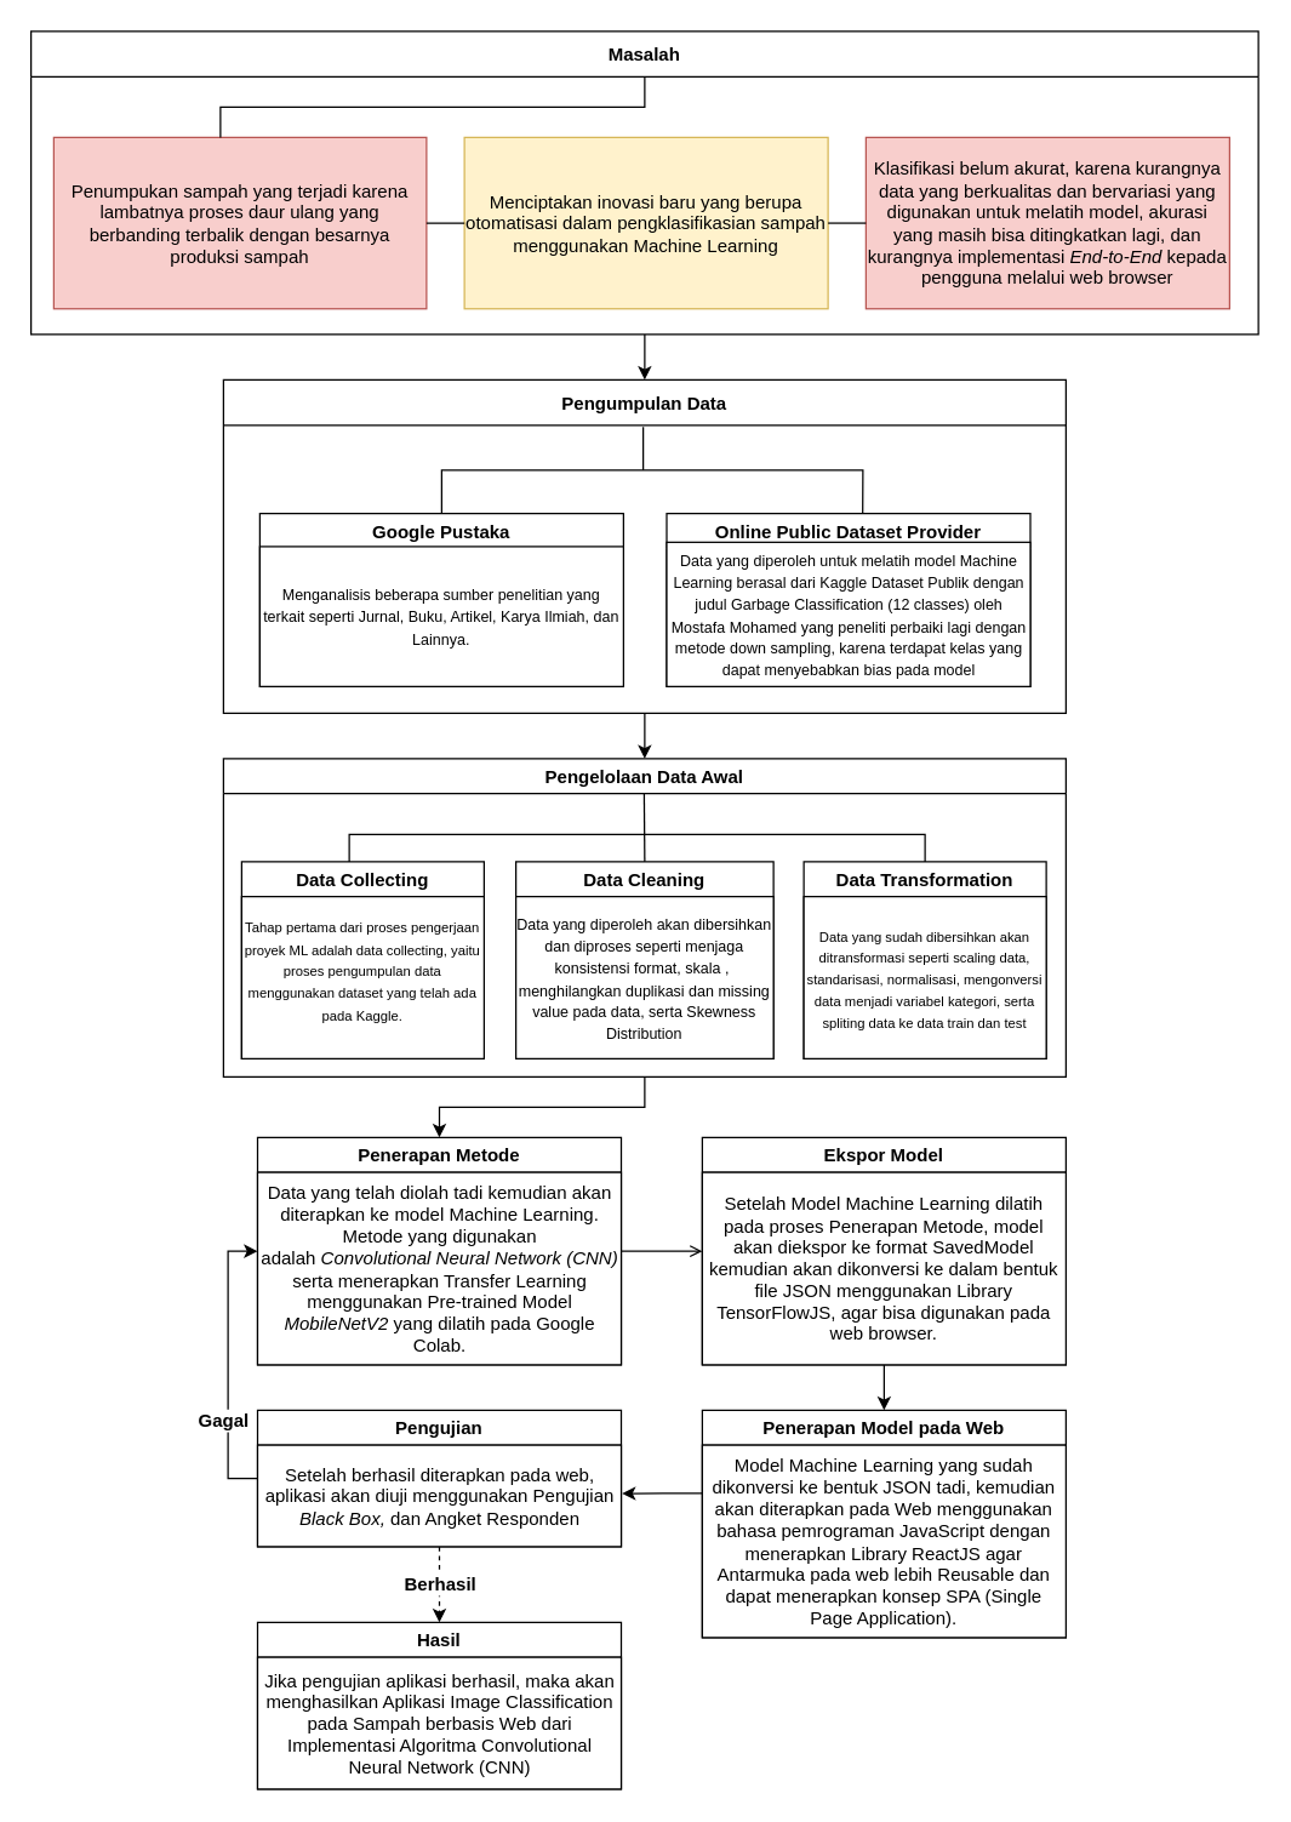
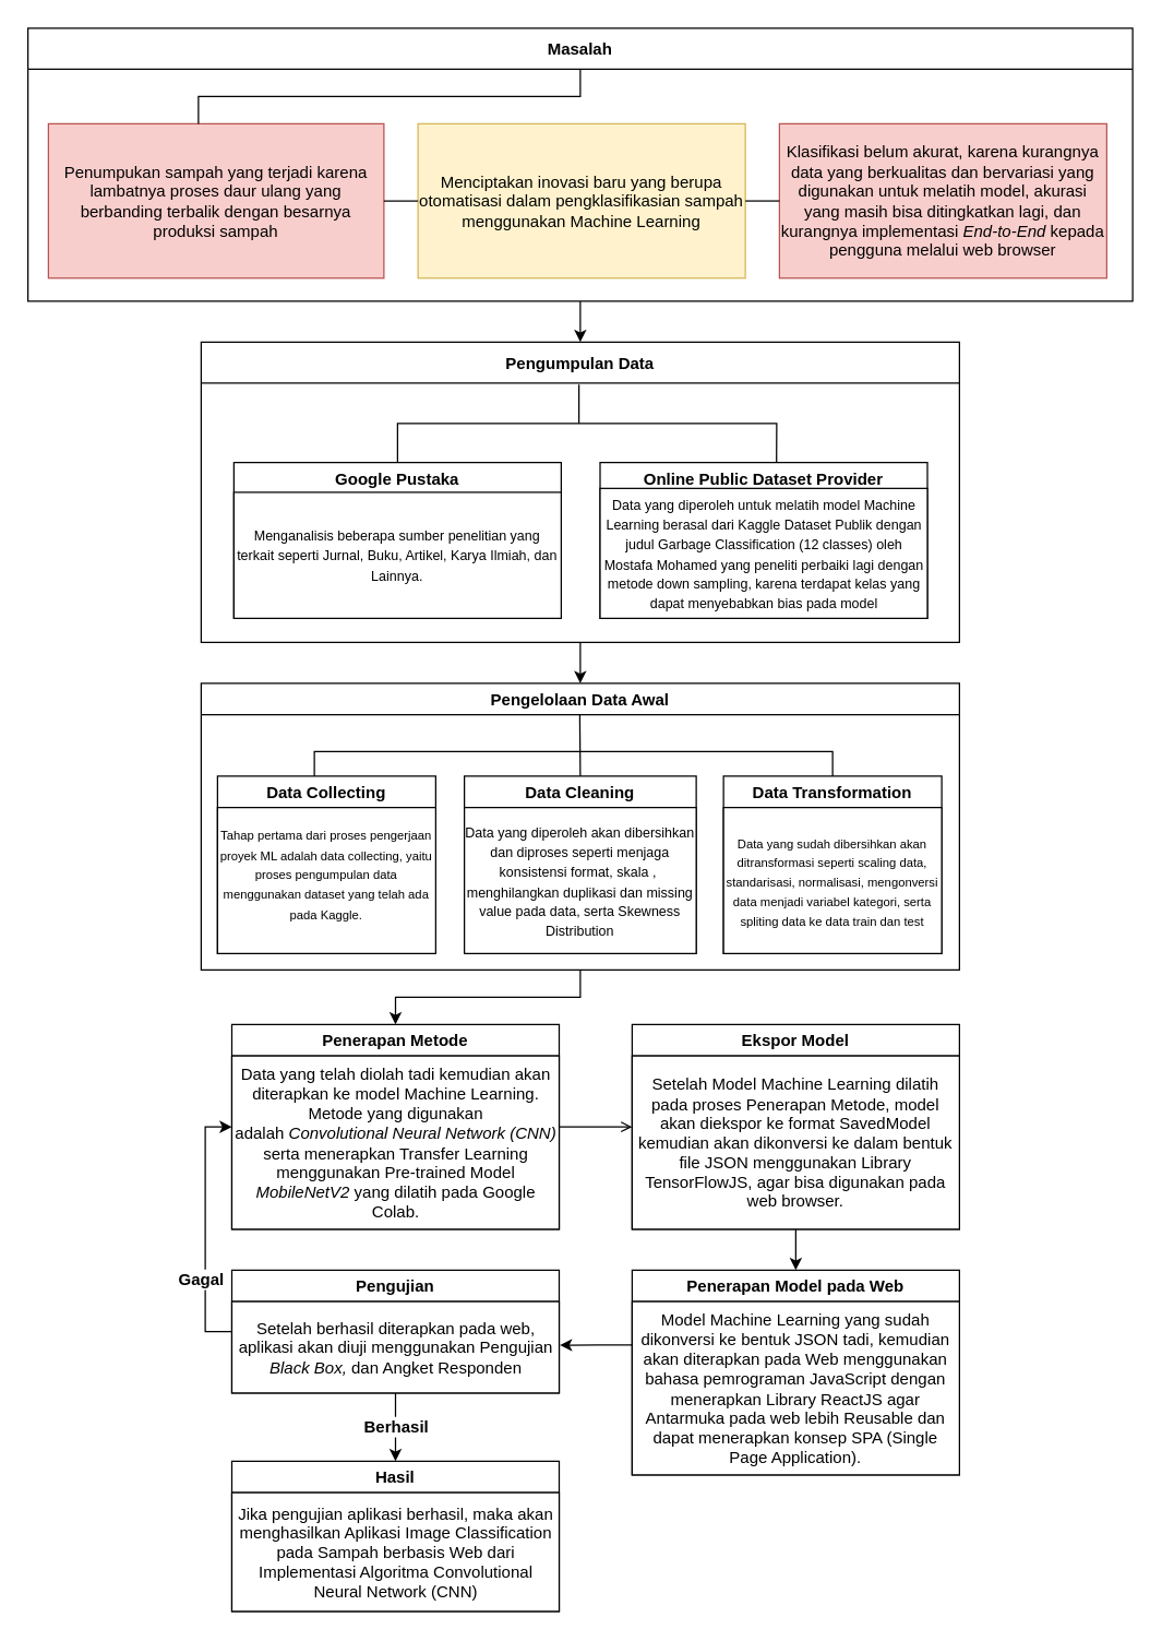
  <mxCell id="0" />
  <mxCell id="1" parent="0" />
  <mxCell id="2" style="edgeStyle=orthogonalEdgeStyle;rounded=0;orthogonalLoop=1;jettySize=auto;html=1;exitX=0.5;exitY=1;exitDx=0;exitDy=0;entryX=0.5;entryY=0;entryDx=0;entryDy=0;fontFamily=Helvetica;fontSize=12;" parent="1" source="3" target="11" edge="1"><mxGeometry relative="1" as="geometry" /></mxCell>
  <mxCell id="3" value="Masalah" style="swimlane;fontSize=12;startSize=30;" parent="1" vertex="1"><mxGeometry x="20" y="20" width="810" height="200" as="geometry" /></mxCell>
  <mxCell id="4" value="&lt;span&gt;Klasifikasi belum akurat, karena kurangnya data yang berkualitas dan bervariasi yang digunakan untuk melatih model, akurasi yang masih bisa ditingkatkan lagi, dan kurangnya implementasi &lt;i&gt;End-to-End&lt;/i&gt; kepada pengguna melalui web browser&lt;/span&gt;" style="rounded=0;whiteSpace=wrap;html=1;fillColor=#f8cecc;strokeColor=#b85450;" parent="3" vertex="1"><mxGeometry x="551" y="70" width="240" height="113.11" as="geometry" /></mxCell>
  <mxCell id="5" value="&lt;span&gt;Penumpukan sampah yang terjadi karena lambatnya proses daur ulang yang berbanding terbalik dengan besarnya produksi sampah&lt;/span&gt;" style="rounded=0;whiteSpace=wrap;html=1;fillColor=#f8cecc;strokeColor=#b85450;" parent="3" vertex="1"><mxGeometry x="15" y="70" width="246" height="113.11" as="geometry" /></mxCell>
  <mxCell id="6" value="&lt;span&gt;Menciptakan inovasi baru yang berupa otomatisasi dalam pengklasifikasian sampah menggunakan&amp;nbsp;Machine Learning&lt;/span&gt;" style="rounded=0;whiteSpace=wrap;html=1;fillColor=#fff2cc;strokeColor=#d6b656;" parent="3" vertex="1"><mxGeometry x="286" y="70" width="240" height="113.11" as="geometry" /></mxCell>
  <mxCell id="7" value="" style="endArrow=none;html=1;rounded=0;fontFamily=Helvetica;fontSize=12;exitX=1;exitY=0.5;exitDx=0;exitDy=0;entryX=0;entryY=0.5;entryDx=0;entryDy=0;" parent="3" source="5" target="6" edge="1"><mxGeometry width="50" height="50" relative="1" as="geometry"><mxPoint x="300" y="200" as="sourcePoint" /><mxPoint x="350" y="150" as="targetPoint" /></mxGeometry></mxCell>
  <mxCell id="8" value="" style="endArrow=none;html=1;rounded=0;fontFamily=Helvetica;fontSize=12;entryX=0;entryY=0.5;entryDx=0;entryDy=0;exitX=1;exitY=0.5;exitDx=0;exitDy=0;" parent="3" source="6" target="4" edge="1"><mxGeometry width="50" height="50" relative="1" as="geometry"><mxPoint x="535" y="130" as="sourcePoint" /><mxPoint x="585" y="80" as="targetPoint" /></mxGeometry></mxCell>
  <mxCell id="9" value="" style="endArrow=none;html=1;rounded=0;fontFamily=Helvetica;fontSize=12;" parent="3" edge="1"><mxGeometry width="50" height="50" relative="1" as="geometry"><mxPoint x="125" y="70" as="sourcePoint" /><mxPoint x="405" y="30" as="targetPoint" /><Array as="points"><mxPoint x="125" y="50" /><mxPoint x="405" y="50" /></Array></mxGeometry></mxCell>
  <mxCell id="10" style="edgeStyle=orthogonalEdgeStyle;rounded=0;orthogonalLoop=1;jettySize=auto;html=1;exitX=0.5;exitY=1;exitDx=0;exitDy=0;fontFamily=Helvetica;fontSize=12;" parent="1" source="11" target="20" edge="1"><mxGeometry relative="1" as="geometry"><mxPoint x="424.842" y="620" as="targetPoint" /></mxGeometry></mxCell>
  <mxCell id="11" value="Pengumpulan Data" style="swimlane;fontSize=12;startSize=30;" parent="1" vertex="1"><mxGeometry x="147" y="250" width="556" height="220" as="geometry" /></mxCell>
  <mxCell id="12" value="" style="group" parent="11" vertex="1" connectable="0"><mxGeometry x="24" y="31" width="508.5" height="219" as="geometry" /></mxCell>
  <mxCell id="13" value="Google Pustaka" style="swimlane;fontSize=12;" parent="12" vertex="1"><mxGeometry y="57.13" width="240" height="114.261" as="geometry" /></mxCell>
  <mxCell id="14" value="&lt;font style=&quot;font-size: 10px;&quot;&gt;Menganalisis beberapa sumber penelitian yang terkait seperti Jurnal, Buku, Artikel, Karya Ilmiah, dan Lainnya.&lt;/font&gt;" style="rounded=0;whiteSpace=wrap;html=1;fontFamily=Helvetica;fontSize=12;" parent="13" vertex="1"><mxGeometry y="21.9" width="240" height="92.361" as="geometry" /></mxCell>
  <mxCell id="15" value="Online Public Dataset Provider" style="swimlane;fontSize=12;" parent="12" vertex="1"><mxGeometry x="268.5" y="57.13" width="240" height="114.261" as="geometry" /></mxCell>
  <mxCell id="16" value="&lt;font style=&quot;font-size: 10px;&quot;&gt;Data yang diperoleh untuk melatih model Machine Learning berasal dari Kaggle Dataset Publik dengan judul Garbage Classification (12 classes) oleh Mostafa Mohamed yang peneliti perbaiki lagi dengan metode down sampling, karena terdapat kelas yang dapat menyebabkan bias pada model&lt;/font&gt;" style="rounded=0;whiteSpace=wrap;html=1;fontSize=12;" parent="15" vertex="1"><mxGeometry y="19.043" width="240" height="95.217" as="geometry" /></mxCell>
  <mxCell id="17" value="" style="endArrow=none;html=1;rounded=0;fontFamily=Helvetica;fontSize=12;entryX=0.539;entryY=-0.002;entryDx=0;entryDy=0;entryPerimeter=0;" parent="12" source="13" target="15" edge="1"><mxGeometry width="50" height="50" relative="1" as="geometry"><mxPoint x="110" y="19.043" as="sourcePoint" /><mxPoint x="400" y="38.087" as="targetPoint" /><Array as="points"><mxPoint x="120" y="28.565" /><mxPoint x="398" y="28.565" /></Array></mxGeometry></mxCell>
  <mxCell id="18" value="" style="endArrow=none;html=1;rounded=0;fontFamily=Helvetica;fontSize=12;" parent="12" edge="1"><mxGeometry width="50" height="50" relative="1" as="geometry"><mxPoint x="253" y="28.565" as="sourcePoint" /><mxPoint x="253" as="targetPoint" /></mxGeometry></mxCell>
  <mxCell id="19" style="edgeStyle=orthogonalEdgeStyle;rounded=0;orthogonalLoop=1;jettySize=auto;html=1;exitX=0.5;exitY=1;exitDx=0;exitDy=0;entryX=0.5;entryY=0;entryDx=0;entryDy=0;fontFamily=Helvetica;fontSize=12;" parent="1" source="20" target="30" edge="1"><mxGeometry relative="1" as="geometry" /></mxCell>
  <mxCell id="20" value="Pengelolaan Data Awal" style="swimlane;fontFamily=Helvetica;fontSize=12;startSize=23;" parent="1" vertex="1"><mxGeometry x="147" y="500" width="556" height="210" as="geometry" /></mxCell>
  <mxCell id="21" value="Data Collecting" style="swimlane;fontFamily=Helvetica;fontSize=12;" parent="20" vertex="1"><mxGeometry x="12" y="68" width="160" height="130" as="geometry" /></mxCell>
  <mxCell id="22" value="&lt;font style=&quot;font-size: 9px;&quot;&gt;&lt;font style=&quot;font-size: 9px;&quot;&gt;Tahap pertama dari proses pengerjaan proyek ML adalah data collecting, yaitu proses pengumpulan data m&lt;/font&gt;&lt;span style=&quot;background-color: initial;&quot;&gt;enggunakan dataset yang telah ada pada Kaggle.&lt;/span&gt;&lt;/font&gt;&lt;div style=&quot;font-size: 9px;&quot;&gt;&lt;br&gt;&lt;/div&gt;" style="rounded=0;whiteSpace=wrap;html=1;fontFamily=Helvetica;fontSize=12;" parent="21" vertex="1"><mxGeometry y="23" width="160" height="107" as="geometry" /></mxCell>
  <mxCell id="23" value="Data Cleaning" style="swimlane;fontFamily=Helvetica;fontSize=12;" parent="20" vertex="1"><mxGeometry x="193" y="68" width="170" height="130" as="geometry" /></mxCell>
  <mxCell id="24" value="&lt;font style=&quot;font-size: 10px;&quot;&gt;Data yang diperoleh akan dibersihkan dan diproses seperti menjaga konsistensi format, skala ,&amp;nbsp; menghilangkan duplikasi dan missing value pada data, serta Skewness Distribution&lt;/font&gt;" style="rounded=0;whiteSpace=wrap;html=1;fontFamily=Helvetica;fontSize=12;" parent="23" vertex="1"><mxGeometry y="23" width="170" height="107" as="geometry" /></mxCell>
  <mxCell id="25" value="Data Transformation" style="swimlane;fontFamily=Helvetica;fontSize=12;" parent="20" vertex="1"><mxGeometry x="383" y="68" width="160" height="130" as="geometry" /></mxCell>
  <mxCell id="26" value="&lt;font style=&quot;font-size: 9px;&quot;&gt;Data yang sudah dibersihkan akan ditransformasi seperti scaling data, standarisasi, normalisasi, mengonversi data menjadi variabel kategori, serta spliting data ke data train dan test&lt;/font&gt;" style="rounded=0;whiteSpace=wrap;html=1;fontFamily=Helvetica;fontSize=12;" parent="25" vertex="1"><mxGeometry y="23" width="160" height="107" as="geometry" /></mxCell>
  <mxCell id="27" value="" style="endArrow=none;html=1;rounded=0;fontSize=10;entryX=0.5;entryY=0;entryDx=0;entryDy=0;" parent="20" target="25" edge="1"><mxGeometry width="50" height="50" relative="1" as="geometry"><mxPoint x="83" y="68" as="sourcePoint" /><mxPoint x="263" y="50" as="targetPoint" /><Array as="points"><mxPoint x="83" y="50" /><mxPoint x="273" y="50" /><mxPoint x="463" y="50" /></Array></mxGeometry></mxCell>
  <mxCell id="28" value="" style="endArrow=none;html=1;rounded=0;fontSize=10;exitX=0.5;exitY=0;exitDx=0;exitDy=0;" parent="20" source="23" edge="1"><mxGeometry width="50" height="50" relative="1" as="geometry"><mxPoint x="277.62" y="61" as="sourcePoint" /><mxPoint x="277.62" y="23" as="targetPoint" /></mxGeometry></mxCell>
  <mxCell id="29" style="edgeStyle=orthogonalEdgeStyle;rounded=0;orthogonalLoop=1;jettySize=auto;html=1;exitX=1;exitY=0.5;exitDx=0;exitDy=0;entryX=0;entryY=0.5;entryDx=0;entryDy=0;fontSize=12;endArrow=open;" parent="1" source="30" target="32" edge="1"><mxGeometry relative="1" as="geometry" /></mxCell>
  <mxCell id="30" value="Penerapan Metode" style="swimlane;fontFamily=Helvetica;fontSize=12;" parent="1" vertex="1"><mxGeometry x="169.5" y="750" width="240" height="150" as="geometry" /></mxCell>
  <mxCell id="31" value="&lt;span style=&quot;&quot;&gt;Data yang telah diolah tadi kemudian akan diterapkan ke model Machine Learning. Metode yang digunakan adalah&amp;nbsp;&lt;/span&gt;&lt;i style=&quot;&quot;&gt;Convolutional Neural Network (CNN) &lt;/i&gt;serta&amp;nbsp;menerapkan Transfer Learning menggunakan Pre-trained Model &lt;i&gt;MobileNetV2&lt;/i&gt;&amp;nbsp;yang dilatih pada Google Colab." style="rounded=0;whiteSpace=wrap;html=1;fontFamily=Helvetica;fontSize=12;" parent="30" vertex="1"><mxGeometry y="23" width="240" height="127" as="geometry" /></mxCell>
  <mxCell id="32" value="Ekspor Model" style="swimlane;fontFamily=Helvetica;fontSize=12;" parent="1" vertex="1"><mxGeometry x="463" y="750" width="240" height="150" as="geometry" /></mxCell>
  <mxCell id="33" value="Setelah Model Machine Learning dilatih pada proses Penerapan Metode, model akan diekspor ke format SavedModel kemudian akan dikonversi ke dalam bentuk file JSON menggunakan Library TensorFlowJS, agar bisa digunakan pada web browser." style="rounded=0;whiteSpace=wrap;html=1;fontFamily=Helvetica;fontSize=12;" parent="32" vertex="1"><mxGeometry y="23" width="240" height="127" as="geometry" /></mxCell>
  <mxCell id="34" value="Penerapan Model pada Web" style="swimlane;fontFamily=Helvetica;fontSize=12;" parent="1" vertex="1"><mxGeometry x="463" y="930" width="240" height="150" as="geometry" /></mxCell>
  <mxCell id="35" value="Model Machine Learning yang sudah dikonversi ke bentuk JSON tadi, kemudian akan diterapkan pada Web menggunakan bahasa pemrograman JavaScript dengan menerapkan Library ReactJS agar Antarmuka pada web lebih Reusable dan dapat menerapkan konsep SPA (Single Page Application)." style="rounded=0;whiteSpace=wrap;html=1;fontFamily=Helvetica;fontSize=12;" parent="34" vertex="1"><mxGeometry y="23" width="240" height="127" as="geometry" /></mxCell>
  <mxCell id="36" style="edgeStyle=orthogonalEdgeStyle;rounded=0;orthogonalLoop=1;jettySize=auto;html=1;exitX=0.5;exitY=1;exitDx=0;exitDy=0;entryX=0.5;entryY=0;entryDx=0;entryDy=0;fontSize=12;" parent="1" source="33" target="34" edge="1"><mxGeometry relative="1" as="geometry" /></mxCell>
  <mxCell id="37" style="edgeStyle=orthogonalEdgeStyle;rounded=0;orthogonalLoop=1;jettySize=auto;html=1;entryX=0;entryY=0.5;entryDx=0;entryDy=0;fontSize=12;" parent="1" source="40" target="30" edge="1"><mxGeometry relative="1" as="geometry"><Array as="points"><mxPoint x="150" y="975" /><mxPoint x="150" y="825" /></Array></mxGeometry></mxCell>
  <mxCell id="38" value="&lt;b&gt;Gagal&lt;/b&gt;" style="edgeLabel;html=1;align=center;verticalAlign=middle;resizable=0;points=[];fontSize=12;" parent="37" vertex="1" connectable="0"><mxGeometry x="-0.425" y="4" relative="1" as="geometry"><mxPoint y="-4" as="offset" /></mxGeometry></mxCell>
- <mxCell id="39" value="&lt;b&gt;Berhasil&lt;/b&gt;" style="edgeStyle=orthogonalEdgeStyle;rounded=0;orthogonalLoop=1;jettySize=auto;html=1;exitX=0.5;exitY=1;exitDx=0;exitDy=0;entryX=0.5;entryY=0;entryDx=0;entryDy=0;fontSize=12;dashed=1;" parent="1" source="40" target="42" edge="1"><mxGeometry relative="1" as="geometry" /></mxCell>
+ <mxCell id="39" value="&lt;b&gt;Berhasil&lt;/b&gt;" style="edgeStyle=orthogonalEdgeStyle;rounded=0;orthogonalLoop=1;jettySize=auto;html=1;exitX=0.5;exitY=1;exitDx=0;exitDy=0;entryX=0.5;entryY=0;entryDx=0;entryDy=0;fontSize=12;" parent="1" source="40" target="42" edge="1"><mxGeometry relative="1" as="geometry" /></mxCell>
  <mxCell id="40" value="Pengujian" style="swimlane;fontFamily=Helvetica;fontSize=12;" parent="1" vertex="1"><mxGeometry x="169.5" y="930" width="240" height="90" as="geometry" /></mxCell>
  <mxCell id="41" value="Setelah berhasil diterapkan pada web, aplikasi akan diuji menggunakan Pengujian &lt;i&gt;Black Box, &lt;/i&gt;dan Angket Responden" style="rounded=0;whiteSpace=wrap;html=1;fontFamily=Helvetica;fontSize=12;" parent="40" vertex="1"><mxGeometry y="23" width="240" height="67" as="geometry" /></mxCell>
  <mxCell id="42" value="Hasil" style="swimlane;fontFamily=Helvetica;fontSize=12;startSize=23;" parent="1" vertex="1"><mxGeometry x="169.5" y="1070" width="240" height="110" as="geometry" /></mxCell>
  <mxCell id="43" value="Jika pengujian aplikasi berhasil, maka akan menghasilkan Aplikasi Image Classification pada Sampah berbasis Web dari Implementasi Algoritma Convolutional Neural Network (CNN)" style="rounded=0;whiteSpace=wrap;html=1;fontFamily=Helvetica;fontSize=12;" parent="42" vertex="1"><mxGeometry y="23" width="240" height="87" as="geometry" /></mxCell>
  <mxCell id="44" style="edgeStyle=orthogonalEdgeStyle;rounded=0;orthogonalLoop=1;jettySize=auto;html=1;exitX=0;exitY=0.25;exitDx=0;exitDy=0;fontSize=12;" parent="1" source="35" edge="1"><mxGeometry relative="1" as="geometry"><mxPoint x="410" y="985" as="targetPoint" /></mxGeometry></mxCell>
